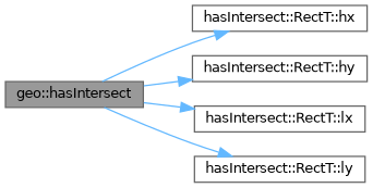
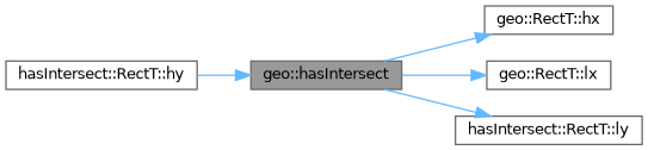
  digraph {
    rankdir=LR
    node [color=grey40 fillcolor=white fontname=Helvetica fontsize=10 shape=box style=filled]
    edge [color=steelblue1 fontname=Helvetica fontsize=10 labelfontname=Helvetica labelfontsize=10 style=solid]
    n1 [color=gray40 fillcolor=grey60 fontcolor=black height=0.2 label="geo::hasIntersect" width=0.4]
-   n2 [height=0.2 label="hasIntersect::RectT::hx" width=0.4]
+   n2 [height=0.2 label="geo::RectT::hx" width=0.4]
    n3 [height=0.2 label="hasIntersect::RectT::hy" width=0.4]
-   n4 [height=0.2 label="hasIntersect::RectT::lx" width=0.4]
+   n4 [height=0.2 label="geo::RectT::lx" width=0.4]
    n5 [height=0.2 label="hasIntersect::RectT::ly" width=0.4]
    n1 -> n2
-   n1 -> n3
+   n3 -> n1
    n1 -> n4
    n1 -> n5
  }
